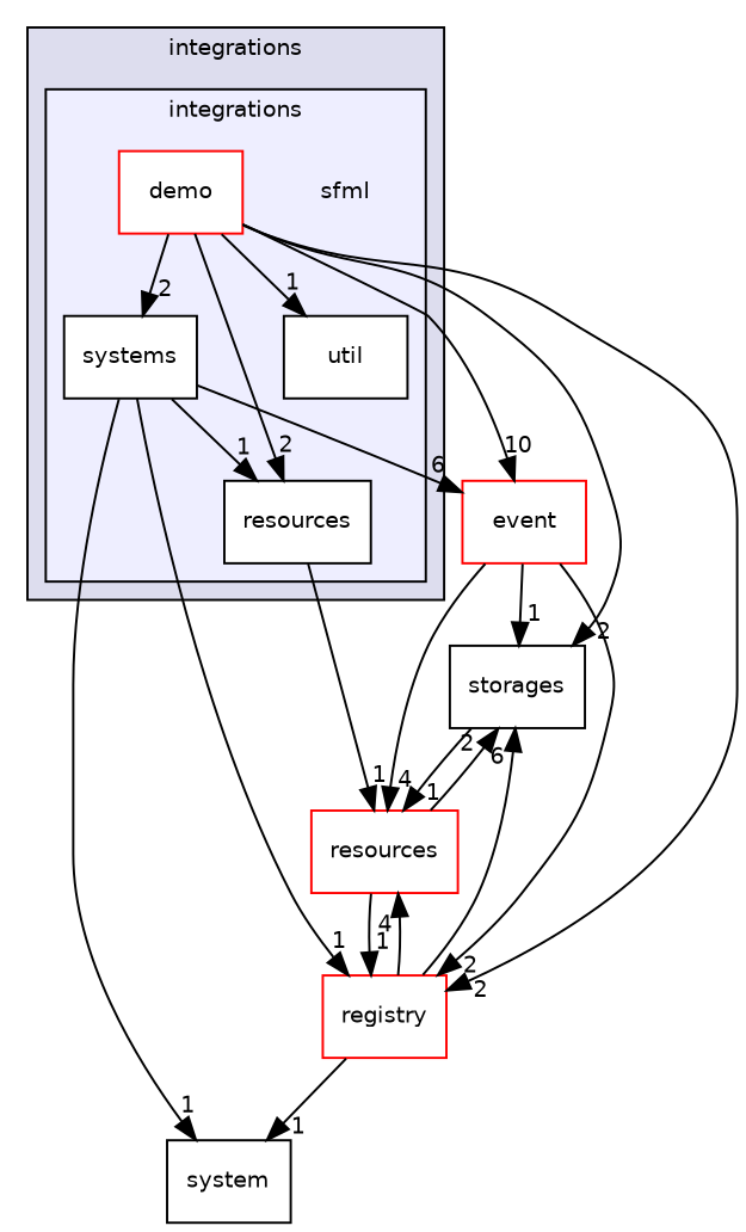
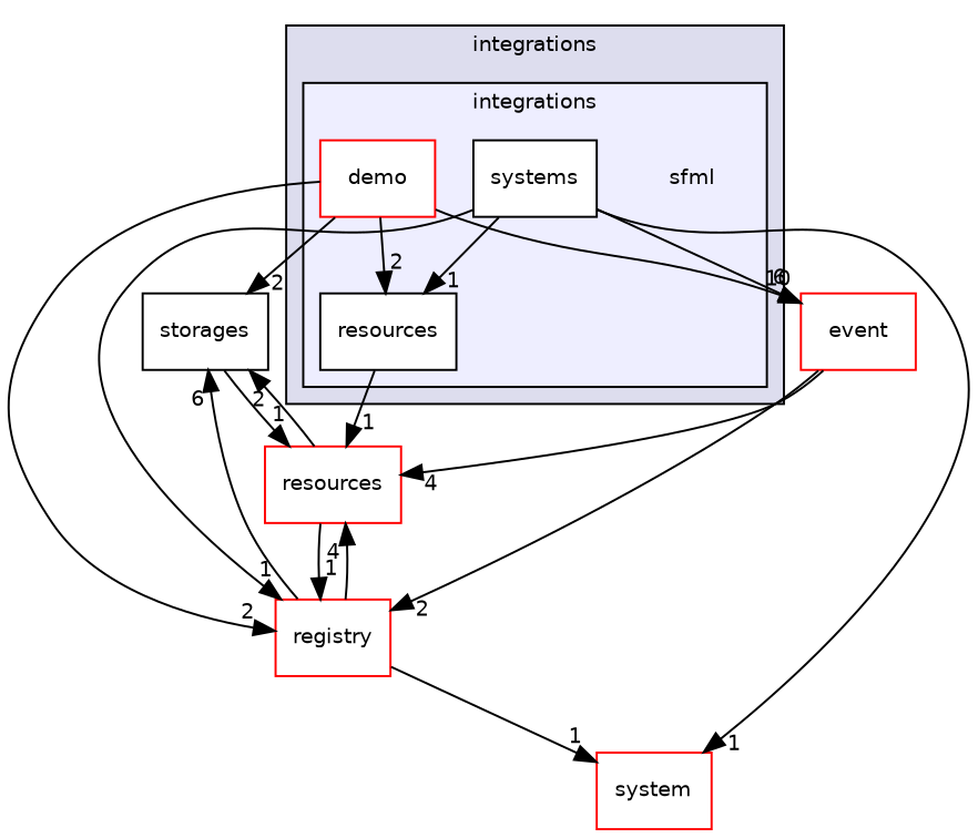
  digraph {
    compound=true
    node [fontname=Helvetica fontsize=10 shape=box color=red fillcolor=white style=filled]
    edge [headlabel=1 labeldistance=1.5 labelfontname=Helvetica labelfontsize=10]
    n1 [label=sfml shape=plaintext color="" fillcolor="" style=""]
    n2 [label=demo]
    n3 [color=black label=resources]
    n4 [color=black label=systems]
-   n5 [color=black label=util]
    n6 [label=storages color="" fillcolor="" style=""]
    n7 [label=registry]
    n8 [label=event]
    n9 [label=resources]
-   n10 [label=system color="" fillcolor="" style=""]
+   n10 [label=system fillcolor="" style=""]
    subgraph cluster_1 {
      bgcolor="#ddddee"
      fontname=Helvetica
      fontsize=10
      label=integrations
      pencolor=black
      subgraph cluster_2 {
        bgcolor="#eeeeff"
        fontname=Helvetica
        fontsize=10
        pencolor=black
        n1
        n2
        n3
        n4
-       n5
      }
    }
    n2 -> n3 [headlabel=2]
-   n2 -> n4 [headlabel=2]
-   n2 -> n5
    n2 -> n6 [headlabel=2]
    n2 -> n7 [headlabel=2]
    n2 -> n8 [headlabel=10]
    n3 -> n9
    n4 -> n3
    n4 -> n7
    n4 -> n8 [headlabel=6]
    n4 -> n10
    n6 -> n9
    n7 -> n6 [headlabel=6]
    n7 -> n9 [headlabel=4]
    n7 -> n10
-   n8 -> n6
    n8 -> n7 [headlabel=2]
    n8 -> n9 [headlabel=4]
    n9 -> n6 [headlabel=2]
    n9 -> n7
  }
